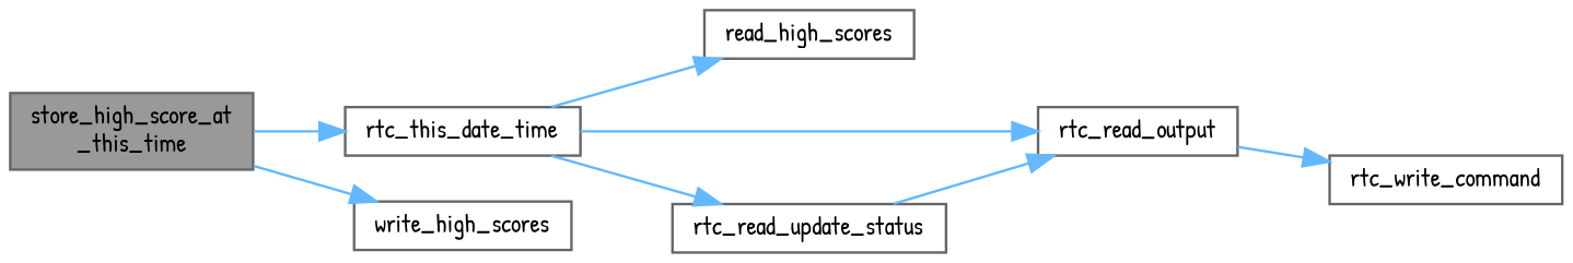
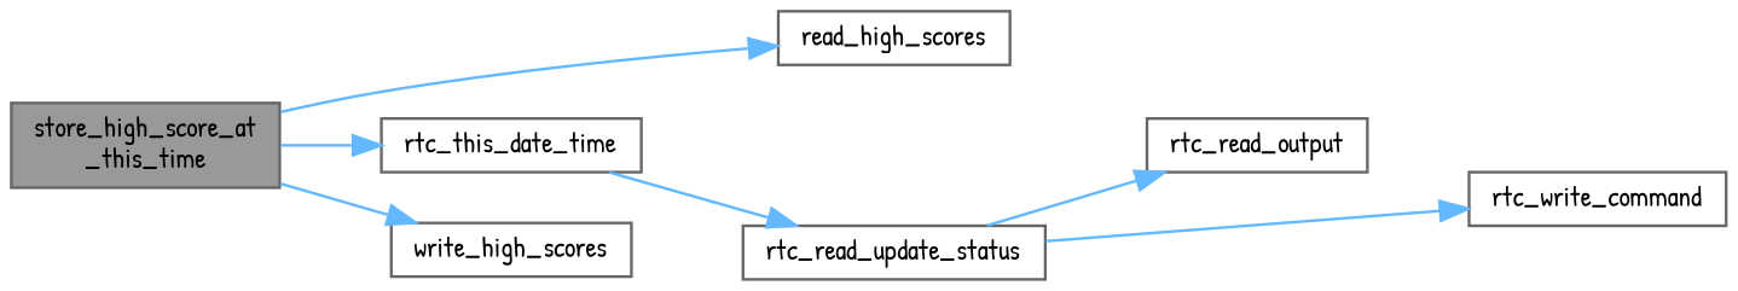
  digraph {
    fontname="Patrick Hand"
    rankdir=LR
    node [color=grey40 fillcolor=white fontname="Patrick Hand" fontsize=10 shape=box style=filled]
    edge [color=steelblue1 fontname="Patrick Hand" fontsize=10 labelfontname=Helvetica labelfontsize=10 style=solid]
    n1 [color=gray40 fillcolor=grey60 fontcolor=black height=0.2 label="store_high_score_at\l_this_time" width=0.4]
    n2 [height=0.2 label=read_high_scores width=0.4]
    n3 [height=0.2 label=rtc_this_date_time width=0.4]
    n4 [height=0.2 label=write_high_scores width=0.4]
    n5 [height=0.2 label=rtc_read_output width=0.4]
    n6 [height=0.2 label=rtc_read_update_status width=0.4]
    n7 [height=0.2 label=rtc_write_command width=0.4]
-   n3 -> n2
+   n1 -> n2
    n1 -> n3
    n1 -> n4
-   n3 -> n5
    n3 -> n6
-   n5 -> n7
+   n6 -> n7
    n6 -> n5
  }
